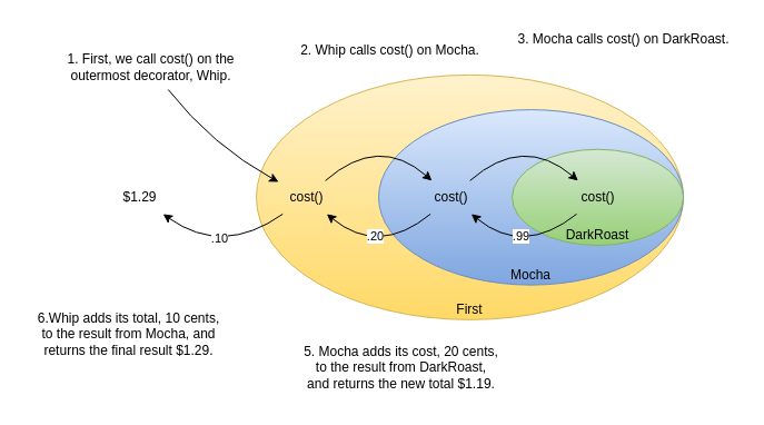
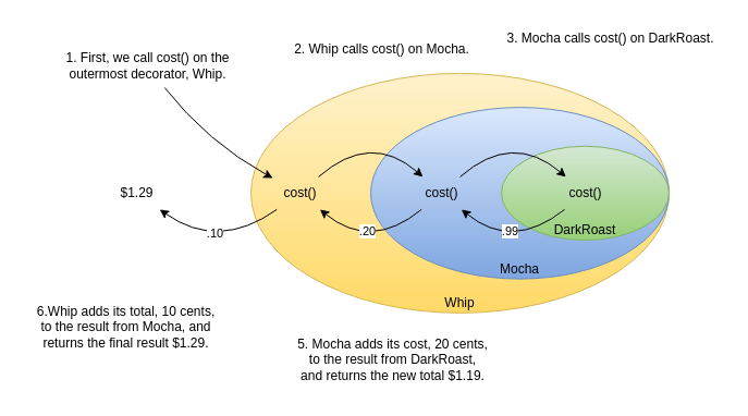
  <mxCell id="0" />
  <mxCell id="1" parent="0" />
- <mxCell id="2" value="First" style="ellipse;whiteSpace=wrap;html=1;verticalAlign=bottom;fillColor=#fff2cc;gradientColor=#ffd966;strokeColor=#d6b656;" parent="1" vertex="1"><mxGeometry x="230" y="66.88" width="384" height="220" as="geometry" /></mxCell>
+ <mxCell id="2" value="Whip" style="ellipse;whiteSpace=wrap;html=1;verticalAlign=bottom;fillColor=#fff2cc;gradientColor=#ffd966;strokeColor=#d6b656;" parent="1" vertex="1"><mxGeometry x="230" y="66.88" width="384" height="220" as="geometry" /></mxCell>
  <mxCell id="3" value="Mocha" style="ellipse;whiteSpace=wrap;html=1;verticalAlign=bottom;fillColor=#dae8fc;gradientColor=#7ea6e0;strokeColor=#6c8ebf;" parent="1" vertex="1"><mxGeometry x="340" y="98.13" width="274" height="157.5" as="geometry" /></mxCell>
  <mxCell id="4" value="DarkRoast" style="ellipse;whiteSpace=wrap;html=1;verticalAlign=bottom;fillColor=#d5e8d4;gradientColor=#97d077;strokeColor=#82b366;" parent="1" vertex="1"><mxGeometry x="460" y="133.75" width="154" height="86.25" as="geometry" /></mxCell>
  <mxCell id="5" value="cost()" style="text;html=1;align=center;verticalAlign=middle;resizable=0;points=[];autosize=1;strokeColor=none;fillColor=none;" parent="1" vertex="1"><mxGeometry x="250" y="161.88" width="50" height="30" as="geometry" /></mxCell>
  <mxCell id="6" value="cost()" style="text;html=1;align=center;verticalAlign=middle;resizable=0;points=[];autosize=1;strokeColor=none;fillColor=none;" parent="1" vertex="1"><mxGeometry x="380" y="161.88" width="50" height="30" as="geometry" /></mxCell>
  <mxCell id="7" value="cost()" style="text;html=1;align=center;verticalAlign=middle;resizable=0;points=[];autosize=1;strokeColor=none;fillColor=none;" parent="1" vertex="1"><mxGeometry x="512" y="161.88" width="50" height="30" as="geometry" /></mxCell>
  <mxCell id="8" value="" style="endArrow=classic;html=1;curved=1;" parent="1" source="7" target="6" edge="1"><mxGeometry width="50" height="50" relative="1" as="geometry"><mxPoint x="360" y="430" as="sourcePoint" /><mxPoint x="410" y="380" as="targetPoint" /><Array as="points"><mxPoint x="470" y="230" /></Array></mxGeometry></mxCell>
  <mxCell id="9" value=".99" style="edgeLabel;html=1;align=center;verticalAlign=middle;resizable=0;points=[];" parent="8" vertex="1" connectable="0"><mxGeometry x="0.286" y="-10" relative="1" as="geometry"><mxPoint x="4" as="offset" /></mxGeometry></mxCell>
  <mxCell id="10" value="" style="endArrow=classic;html=1;curved=1;" parent="1" source="6" target="5" edge="1"><mxGeometry width="50" height="50" relative="1" as="geometry"><mxPoint x="486.923" y="210" as="sourcePoint" /><mxPoint x="361.538" y="210" as="targetPoint" /><Array as="points"><mxPoint x="340" y="230" /></Array></mxGeometry></mxCell>
  <mxCell id="11" value=".20" style="edgeLabel;html=1;align=center;verticalAlign=middle;resizable=0;points=[];" parent="10" vertex="1" connectable="0"><mxGeometry x="0.281" y="-8" relative="1" as="geometry"><mxPoint x="4" y="-2" as="offset" /></mxGeometry></mxCell>
  <mxCell id="12" value="" style="endArrow=classic;html=1;curved=1;" parent="1" source="5" target="6" edge="1"><mxGeometry width="50" height="50" relative="1" as="geometry"><mxPoint x="170" y="350" as="sourcePoint" /><mxPoint x="220" y="300" as="targetPoint" /><Array as="points"><mxPoint x="340" y="120" /></Array></mxGeometry></mxCell>
  <mxCell id="13" value="" style="endArrow=classic;html=1;curved=1;" parent="1" source="6" target="7" edge="1"><mxGeometry width="50" height="50" relative="1" as="geometry"><mxPoint x="430" y="430" as="sourcePoint" /><mxPoint x="480" y="380" as="targetPoint" /><Array as="points"><mxPoint x="470" y="120" /></Array></mxGeometry></mxCell>
  <mxCell id="14" value="" style="endArrow=classic;html=1;curved=1;" parent="1" source="5" target="16" edge="1"><mxGeometry width="50" height="50" relative="1" as="geometry"><mxPoint x="190" y="350" as="sourcePoint" /><mxPoint x="150" y="190" as="targetPoint" /><Array as="points"><mxPoint x="200" y="230" /></Array></mxGeometry></mxCell>
  <mxCell id="15" value=".10" style="edgeLabel;html=1;align=center;verticalAlign=middle;resizable=0;points=[];" parent="14" vertex="1" connectable="0"><mxGeometry x="-0.17" y="-14" relative="1" as="geometry"><mxPoint x="-4" y="1" as="offset" /></mxGeometry></mxCell>
  <mxCell id="16" value="$1.29" style="text;html=1;align=center;verticalAlign=middle;resizable=0;points=[];autosize=1;strokeColor=none;fillColor=none;" parent="1" vertex="1"><mxGeometry x="100" y="161.88" width="50" height="30" as="geometry" /></mxCell>
  <mxCell id="17" value="1. First, we call cost() on the&lt;br&gt;outermost decorator, Whip." style="text;html=1;align=center;verticalAlign=middle;resizable=0;points=[];autosize=1;strokeColor=none;fillColor=none;" vertex="1" parent="1"><mxGeometry x="50" y="40" width="170" height="40" as="geometry" /></mxCell>
  <mxCell id="18" value="" style="endArrow=classic;html=1;curved=1;" edge="1" parent="1" source="17" target="5"><mxGeometry width="50" height="50" relative="1" as="geometry"><mxPoint x="140" y="150" as="sourcePoint" /><mxPoint x="190" y="100" as="targetPoint" /><Array as="points"><mxPoint x="190" y="130" /></Array></mxGeometry></mxCell>
  <mxCell id="19" value="2. Whip calls cost() on Mocha." style="text;html=1;align=center;verticalAlign=middle;resizable=0;points=[];autosize=1;strokeColor=none;fillColor=none;" vertex="1" parent="1"><mxGeometry x="260" y="30" width="180" height="30" as="geometry" /></mxCell>
  <mxCell id="20" value="3. Mocha calls cost() on DarkRoast." style="text;html=1;align=center;verticalAlign=middle;resizable=0;points=[];autosize=1;strokeColor=none;fillColor=none;" vertex="1" parent="1"><mxGeometry x="455" y="20" width="210" height="30" as="geometry" /></mxCell>
  <mxCell id="21" value="5. Mocha adds its cost, 20 cents,&lt;br&gt;to the result from DarkRoast,&lt;br&gt;and returns the new total $1.19." style="text;html=1;align=center;verticalAlign=middle;resizable=0;points=[];autosize=1;strokeColor=none;fillColor=none;" vertex="1" parent="1"><mxGeometry x="260" y="300" width="200" height="60" as="geometry" /></mxCell>
  <mxCell id="22" value="6.Whip adds its total, 10 cents,&lt;br&gt;to the result from Mocha, and&lt;br&gt;returns the final result $1.29." style="text;html=1;align=center;verticalAlign=middle;resizable=0;points=[];autosize=1;strokeColor=none;fillColor=none;" vertex="1" parent="1"><mxGeometry x="20" y="270" width="190" height="60" as="geometry" /></mxCell>
